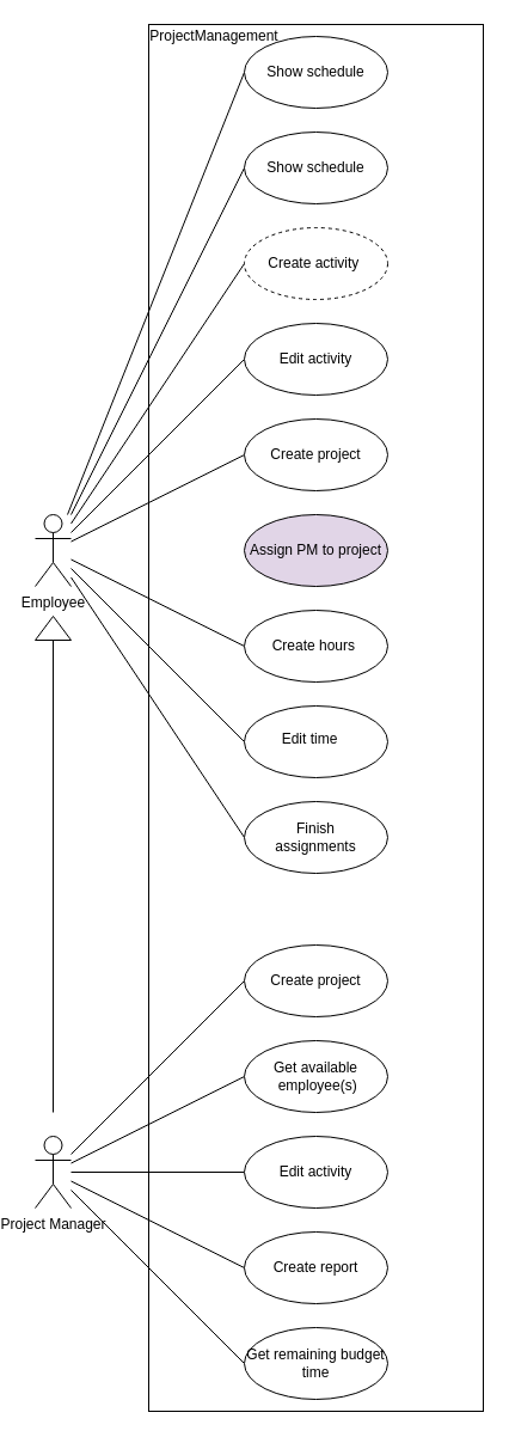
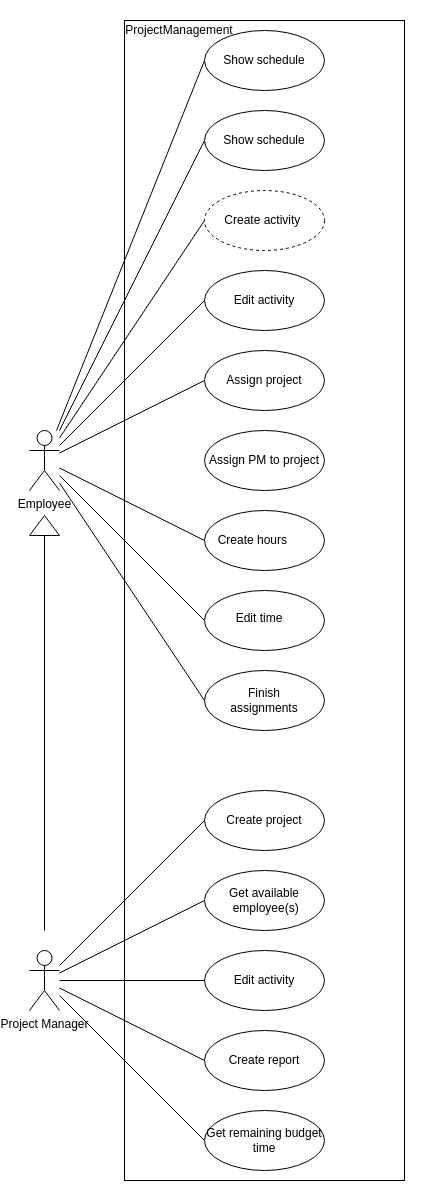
  <mxCell id="0" />
  <mxCell id="1" parent="0" />
  <mxCell id="2" value="" style="rounded=0;whiteSpace=wrap;html=1;fillColor=none;" parent="1" vertex="1"><mxGeometry x="115" y="20" width="280" height="1160" as="geometry" /></mxCell>
  <mxCell id="3" style="rounded=0;orthogonalLoop=1;jettySize=auto;html=1;entryX=0;entryY=0.5;entryDx=0;entryDy=0;startArrow=none;startFill=0;endArrow=none;endFill=0;" parent="1" source="11" target="12" edge="1"><mxGeometry relative="1" as="geometry" /></mxCell>
  <mxCell id="4" style="edgeStyle=none;rounded=0;orthogonalLoop=1;jettySize=auto;html=1;entryX=0;entryY=0.5;entryDx=0;entryDy=0;endArrow=none;endFill=0;" parent="1" source="11" target="14" edge="1"><mxGeometry relative="1" as="geometry" /></mxCell>
  <mxCell id="5" style="edgeStyle=none;rounded=0;orthogonalLoop=1;jettySize=auto;html=1;entryX=0;entryY=0.5;entryDx=0;entryDy=0;endArrow=none;endFill=0;" parent="1" source="11" target="15" edge="1"><mxGeometry relative="1" as="geometry" /></mxCell>
  <mxCell id="6" style="edgeStyle=none;rounded=0;orthogonalLoop=1;jettySize=auto;html=1;entryX=0;entryY=0.5;entryDx=0;entryDy=0;endArrow=none;endFill=0;" parent="1" source="11" target="16" edge="1"><mxGeometry relative="1" as="geometry" /></mxCell>
  <mxCell id="7" style="edgeStyle=none;rounded=0;orthogonalLoop=1;jettySize=auto;html=1;startArrow=none;startFill=0;endArrow=none;endFill=0;entryX=0;entryY=0.5;entryDx=0;entryDy=0;" parent="1" source="11" target="34" edge="1"><mxGeometry relative="1" as="geometry"><mxPoint x="75" y="280" as="targetPoint" /></mxGeometry></mxCell>
  <mxCell id="8" style="edgeStyle=none;rounded=0;orthogonalLoop=1;jettySize=auto;html=1;entryX=0;entryY=0.5;entryDx=0;entryDy=0;startArrow=none;startFill=0;endArrow=none;endFill=0;" parent="1" source="11" target="35" edge="1"><mxGeometry relative="1" as="geometry" /></mxCell>
  <mxCell id="9" style="edgeStyle=none;rounded=0;orthogonalLoop=1;jettySize=auto;html=1;entryX=0;entryY=0.5;entryDx=0;entryDy=0;startArrow=none;startFill=0;endArrow=none;endFill=0;" parent="1" source="11" target="36" edge="1"><mxGeometry relative="1" as="geometry" /></mxCell>
  <mxCell id="10" style="rounded=0;orthogonalLoop=1;jettySize=auto;html=1;entryX=0;entryY=0.5;entryDx=0;entryDy=0;endArrow=none;endFill=0;" edge="1" parent="1" source="11" target="37"><mxGeometry relative="1" as="geometry" /></mxCell>
  <mxCell id="11" value="Employee" style="shape=umlActor;verticalLabelPosition=bottom;verticalAlign=top;html=1;outlineConnect=0;" parent="1" vertex="1"><mxGeometry x="20" y="430" width="30" height="60" as="geometry" /></mxCell>
- <mxCell id="12" value="Create project" style="ellipse;whiteSpace=wrap;html=1;" parent="1" vertex="1"><mxGeometry x="195" y="350" width="120" height="60" as="geometry" /></mxCell>
- <mxCell id="13" value="Assign PM to project" style="ellipse;whiteSpace=wrap;html=1;fillColor=#e1d5e7;" parent="1" vertex="1"><mxGeometry x="195" y="430" width="120" height="60" as="geometry" /></mxCell>
+ <mxCell id="12" value="Assign project" style="ellipse;whiteSpace=wrap;html=1;" parent="1" vertex="1"><mxGeometry x="195" y="350" width="120" height="60" as="geometry" /></mxCell>
+ <mxCell id="13" value="Assign PM to project" style="ellipse;whiteSpace=wrap;html=1;" parent="1" vertex="1"><mxGeometry x="195" y="430" width="120" height="60" as="geometry" /></mxCell>
  <mxCell id="14" value="" style="ellipse;whiteSpace=wrap;html=1;" parent="1" vertex="1"><mxGeometry x="195" y="510" width="120" height="60" as="geometry" /></mxCell>
  <mxCell id="15" value="" style="ellipse;whiteSpace=wrap;html=1;" parent="1" vertex="1"><mxGeometry x="195" y="590" width="120" height="60" as="geometry" /></mxCell>
  <mxCell id="16" value="" style="ellipse;whiteSpace=wrap;html=1;" parent="1" vertex="1"><mxGeometry x="195" y="670" width="120" height="60" as="geometry" /></mxCell>
  <mxCell id="17" value="ProjectManagement" style="text;html=1;strokeColor=none;fillColor=none;align=center;verticalAlign=middle;whiteSpace=wrap;rounded=0;" parent="1" vertex="1"><mxGeometry x="125" y="20" width="90" height="20" as="geometry" /></mxCell>
  <mxCell id="18" style="edgeStyle=none;rounded=0;orthogonalLoop=1;jettySize=auto;html=1;entryX=0;entryY=0.5;entryDx=0;entryDy=0;endArrow=none;endFill=0;" parent="1" source="23" target="24" edge="1"><mxGeometry relative="1" as="geometry" /></mxCell>
  <mxCell id="19" style="edgeStyle=none;rounded=0;orthogonalLoop=1;jettySize=auto;html=1;entryX=0;entryY=0.5;entryDx=0;entryDy=0;endArrow=none;endFill=0;" parent="1" source="23" target="25" edge="1"><mxGeometry relative="1" as="geometry" /></mxCell>
  <mxCell id="20" style="edgeStyle=none;rounded=0;orthogonalLoop=1;jettySize=auto;html=1;entryX=0;entryY=0.5;entryDx=0;entryDy=0;endArrow=none;endFill=0;" parent="1" source="23" target="26" edge="1"><mxGeometry relative="1" as="geometry" /></mxCell>
  <mxCell id="21" style="edgeStyle=none;rounded=0;orthogonalLoop=1;jettySize=auto;html=1;entryX=0;entryY=0.5;entryDx=0;entryDy=0;endArrow=none;endFill=0;" parent="1" source="23" target="27" edge="1"><mxGeometry relative="1" as="geometry" /></mxCell>
  <mxCell id="22" style="edgeStyle=none;rounded=0;orthogonalLoop=1;jettySize=auto;html=1;entryX=0;entryY=0.5;entryDx=0;entryDy=0;endArrow=none;endFill=0;" parent="1" source="23" target="28" edge="1"><mxGeometry relative="1" as="geometry" /></mxCell>
  <mxCell id="23" value="Project Manager" style="shape=umlActor;verticalLabelPosition=bottom;verticalAlign=top;html=1;outlineConnect=0;" parent="1" vertex="1"><mxGeometry x="20" y="950" width="30" height="60" as="geometry" /></mxCell>
  <mxCell id="24" value="Create project&lt;span style=&quot;color: rgba(0 , 0 , 0 , 0) ; font-family: monospace ; font-size: 0px&quot;&gt;%3CmxGraphModel%3E%3Croot%3E%3CmxCell%20id%3D%220%22%2F%3E%3CmxCell%20id%3D%221%22%20parent%3D%220%22%2F%3E%3CmxCell%20id%3D%222%22%20value%3D%22%22%20style%3D%22ellipse%3BwhiteSpace%3Dwrap%3Bhtml%3D1%3B%22%20vertex%3D%221%22%20parent%3D%221%22%3E%3CmxGeometry%20x%3D%22480%22%20y%3D%22450%22%20width%3D%22120%22%20height%3D%2260%22%20as%3D%22geometry%22%2F%3E%3C%2FmxCell%3E%3C%2Froot%3E%3C%2FmxGraphModel%3E&lt;/span&gt;" style="ellipse;whiteSpace=wrap;html=1;" parent="1" vertex="1"><mxGeometry x="195" y="790" width="120" height="60" as="geometry" /></mxCell>
  <mxCell id="25" value="Get available&lt;span style=&quot;color: rgba(0 , 0 , 0 , 0) ; font-family: monospace ; font-size: 0px&quot;&gt;%3CmxGraphModel%3E%3Croot%3E%3CmxCell%20id%3D%220%22%2F%3E%3CmxCell%20id%3D%221%22%20parent%3D%220%22%2F%3E%3CmxCell%20id%3D%222%22%20value%3D%22Create%20project%26lt%3Bspan%20style%3D%26quot%3Bcolor%3A%20rgba(0%20%2C%200%20%2C%200%20%2C%200)%20%3B%20font-family%3A%20monospace%20%3B%20font-size%3A%200px%26quot%3B%26gt%3B%253CmxGraphModel%253E%253Croot%253E%253CmxCell%2520id%253D%25220%2522%252F%253E%253CmxCell%2520id%253D%25221%2522%2520parent%253D%25220%2522%252F%253E%253CmxCell%2520id%253D%25222%2522%2520value%253D%2522%2522%2520style%253D%2522ellipse%253BwhiteSpace%253Dwrap%253Bhtml%253D1%253B%2522%2520vertex%253D%25221%2522%2520parent%253D%25221%2522%253E%253CmxGeometry%2520x%253D%2522480%2522%2520y%253D%2522450%2522%2520width%253D%2522120%2522%2520height%253D%252260%2522%2520as%253D%2522geometry%2522%252F%253E%253C%252FmxCell%253E%253C%252Froot%253E%253C%252FmxGraphModel%253E%26lt%3B%2Fspan%26gt%3B%22%20style%3D%22ellipse%3BwhiteSpace%3Dwrap%3Bhtml%3D1%3B%22%20vertex%3D%221%22%20parent%3D%221%22%3E%3CmxGeometry%20x%3D%22480%22%20y%3D%22570%22%20width%3D%22120%22%20height%3D%2260%22%20as%3D%22geometry%22%2F%3E%3C%2FmxCell%3E%3C%2Froot%3E%3C%2FmxGraphModel%3E&lt;/span&gt;&lt;br&gt;&amp;nbsp;employee(s)" style="ellipse;whiteSpace=wrap;html=1;" parent="1" vertex="1"><mxGeometry x="195" y="870" width="120" height="60" as="geometry" /></mxCell>
  <mxCell id="26" value="Edit activity" style="ellipse;whiteSpace=wrap;html=1;" parent="1" vertex="1"><mxGeometry x="195" y="950" width="120" height="60" as="geometry" /></mxCell>
  <mxCell id="27" value="Create report&lt;span style=&quot;color: rgba(0 , 0 , 0 , 0) ; font-family: monospace ; font-size: 0px&quot;&gt;%3CmxGraphModel%3E%3Croot%3E%3CmxCell%20id%3D%220%22%2F%3E%3CmxCell%20id%3D%221%22%20parent%3D%220%22%2F%3E%3CmxCell%20id%3D%222%22%20value%3D%22Edit%20activity%22%20style%3D%22ellipse%3BwhiteSpace%3Dwrap%3Bhtml%3D1%3B%22%20vertex%3D%221%22%20parent%3D%221%22%3E%3CmxGeometry%20x%3D%22480%22%20y%3D%22730%22%20width%3D%22120%22%20height%3D%2260%22%20as%3D%22geometry%22%2F%3E%3C%2FmxCell%3E%3C%2Froot%3E%3C%2FmxGraphModel%3E&lt;/span&gt;" style="ellipse;whiteSpace=wrap;html=1;" parent="1" vertex="1"><mxGeometry x="195" y="1030" width="120" height="60" as="geometry" /></mxCell>
  <mxCell id="28" value="Get remaining budget time" style="ellipse;whiteSpace=wrap;html=1;" parent="1" vertex="1"><mxGeometry x="195" y="1110" width="120" height="60" as="geometry" /></mxCell>
  <mxCell id="29" value="Finish assignments" style="text;html=1;strokeColor=none;fillColor=none;align=center;verticalAlign=middle;whiteSpace=wrap;rounded=0;" parent="1" vertex="1"><mxGeometry x="205" y="680" width="100" height="40" as="geometry" /></mxCell>
- <mxCell id="30" value="Create hours&amp;nbsp;" style="text;html=1;fillColor=none;align=center;verticalAlign=middle;whiteSpace=wrap;rounded=0;" parent="1" vertex="1"><mxGeometry x="215" y="520" width="80" height="40" as="geometry" /></mxCell>
+ <mxCell id="30" value="Create hours&amp;nbsp;" style="text;html=1;fillColor=none;align=center;verticalAlign=middle;whiteSpace=wrap;rounded=0;" parent="1" vertex="1"><mxGeometry x="205" y="520" width="80" height="40" as="geometry" /></mxCell>
  <mxCell id="31" value="" style="endArrow=none;html=1;" parent="1" edge="1"><mxGeometry width="50" height="50" relative="1" as="geometry"><mxPoint x="35" y="930" as="sourcePoint" /><mxPoint x="35" y="530" as="targetPoint" /></mxGeometry></mxCell>
  <mxCell id="32" value="" style="triangle;whiteSpace=wrap;html=1;rotation=-90;" parent="1" vertex="1"><mxGeometry x="25" y="510" width="20" height="30" as="geometry" /></mxCell>
  <mxCell id="33" value="Edit time" style="text;html=1;strokeColor=none;fillColor=none;align=center;verticalAlign=middle;whiteSpace=wrap;rounded=0;" parent="1" vertex="1"><mxGeometry x="215" y="595" width="70" height="45" as="geometry" /></mxCell>
  <mxCell id="34" value="Edit activity" style="ellipse;whiteSpace=wrap;html=1;" parent="1" vertex="1"><mxGeometry x="195" y="270" width="120" height="60" as="geometry" /></mxCell>
  <mxCell id="35" value="Create activity&amp;nbsp;" style="ellipse;whiteSpace=wrap;html=1;dashed=1;" parent="1" vertex="1"><mxGeometry x="195" y="190" width="120" height="60" as="geometry" /></mxCell>
  <mxCell id="36" value="Show schedule" style="ellipse;whiteSpace=wrap;html=1;" parent="1" vertex="1"><mxGeometry x="195" y="110" width="120" height="60" as="geometry" /></mxCell>
  <mxCell id="37" value="Show schedule" style="ellipse;whiteSpace=wrap;html=1;" vertex="1" parent="1"><mxGeometry x="195" y="30" width="120" height="60" as="geometry" /></mxCell>
